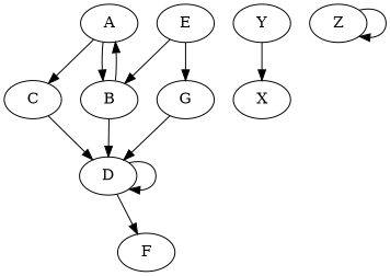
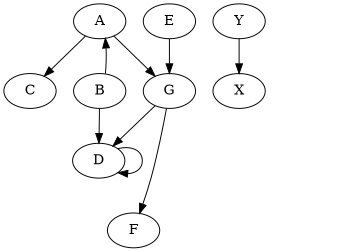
  digraph {
    A
    B
    C
    D
    F
    E
    G
    Y
    X
-   Z
-   A -> B
+   A -> G
    A -> C
    B -> A
    B -> D
-   C -> D
    D -> D
-   D -> F
-   E -> B
+   G -> F
    E -> G
    G -> D
    Y -> X
-   Z -> Z
  }
